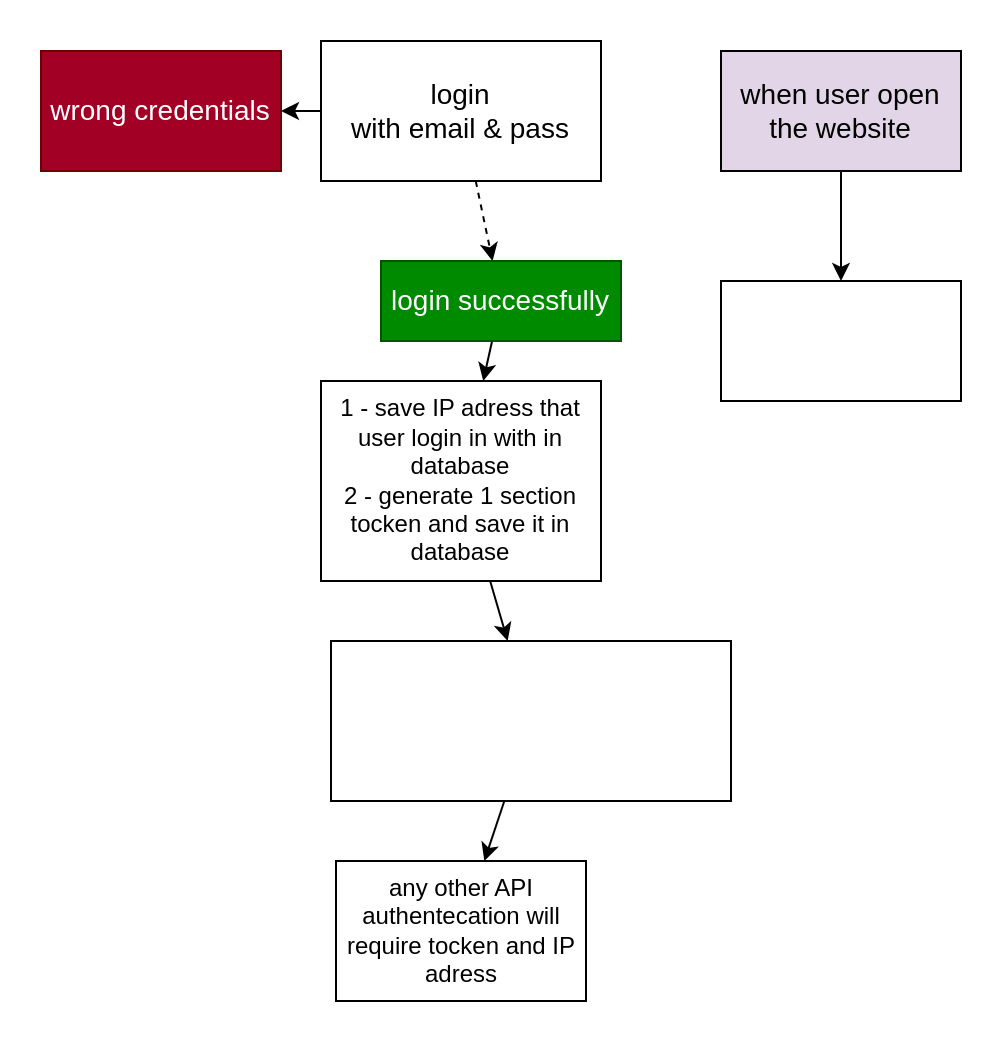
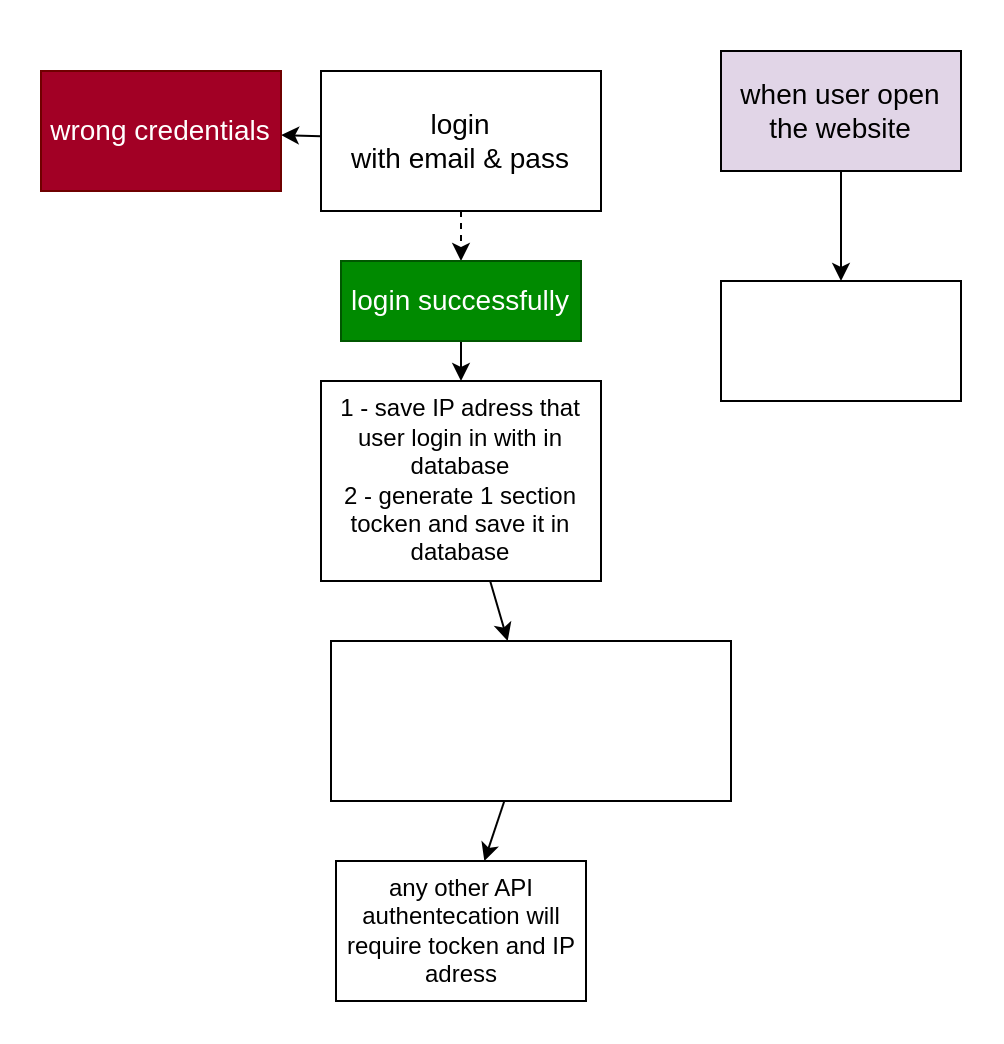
  <mxCell id="0" />
  <mxCell id="1" parent="0" />
  <mxCell id="2" value="" style="edgeStyle=none;html=1;fontSize=14;" parent="1" source="4" target="5" edge="1"><mxGeometry relative="1" as="geometry" /></mxCell>
  <mxCell id="3" value="" style="edgeStyle=none;html=1;fontSize=14;dashed=1;" parent="1" source="4" target="7" edge="1"><mxGeometry relative="1" as="geometry" /></mxCell>
- <mxCell id="4" value="&lt;font style=&quot;font-size: 14px;&quot;&gt;login&lt;br&gt;with email &amp;amp; pass&lt;/font&gt;" style="rounded=0;whiteSpace=wrap;html=1;" parent="1" vertex="1"><mxGeometry x="160" y="20" width="140" height="70" as="geometry" /></mxCell>
- <mxCell id="5" value="&lt;font style=&quot;font-size: 14px;&quot;&gt;wrong credentials&lt;/font&gt;" style="whiteSpace=wrap;html=1;rounded=0;fillColor=#a20025;fontColor=#ffffff;strokeColor=#6F0000;" parent="1" vertex="1"><mxGeometry x="20" y="25" width="120" height="60" as="geometry" /></mxCell>
+ <mxCell id="4" value="&lt;font style=&quot;font-size: 14px;&quot;&gt;login&lt;br&gt;with email &amp;amp; pass&lt;/font&gt;" style="rounded=0;whiteSpace=wrap;html=1;" parent="1" vertex="1"><mxGeometry x="160" y="35" width="140" height="70" as="geometry" /></mxCell>
+ <mxCell id="5" value="&lt;font style=&quot;font-size: 14px;&quot;&gt;wrong credentials&lt;/font&gt;" style="whiteSpace=wrap;html=1;rounded=0;fillColor=#a20025;fontColor=#ffffff;strokeColor=#6F0000;" parent="1" vertex="1"><mxGeometry x="20" y="35" width="120" height="60" as="geometry" /></mxCell>
  <mxCell id="6" value="" style="edgeStyle=none;html=1;fontSize=14;" parent="1" source="7" target="9" edge="1"><mxGeometry relative="1" as="geometry" /></mxCell>
- <mxCell id="7" value="&lt;font style=&quot;font-size: 14px;&quot;&gt;login successfully&lt;br&gt;&lt;/font&gt;" style="whiteSpace=wrap;html=1;rounded=0;fillColor=#008a00;fontColor=#ffffff;strokeColor=#005700;" parent="1" vertex="1"><mxGeometry x="190" y="130" width="120" height="40" as="geometry" /></mxCell>
+ <mxCell id="7" value="&lt;font style=&quot;font-size: 14px;&quot;&gt;login successfully&lt;br&gt;&lt;/font&gt;" style="whiteSpace=wrap;html=1;rounded=0;fillColor=#008a00;fontColor=#ffffff;strokeColor=#005700;" parent="1" vertex="1"><mxGeometry x="170" y="130" width="120" height="40" as="geometry" /></mxCell>
  <mxCell id="8" value="" style="edgeStyle=none;html=1;fontSize=14;" edge="1" parent="1" source="9" target="11"><mxGeometry relative="1" as="geometry" /></mxCell>
  <mxCell id="9" value="1 - save IP adress that user login in with in database&lt;br&gt;2 - generate 1 section tocken and save it in database" style="whiteSpace=wrap;html=1;rounded=0;align=center;" parent="1" vertex="1"><mxGeometry x="160" y="190" width="140" height="100" as="geometry" /></mxCell>
  <mxCell id="10" value="" style="edgeStyle=none;html=1;fontSize=14;" edge="1" parent="1" source="11" target="12"><mxGeometry relative="1" as="geometry" /></mxCell>
  <mxCell id="11" value="&lt;font style=&quot;font-size: 14px;&quot;&gt;&lt;span style=&quot;color: rgb(255, 255, 255); font-family: Helvetica; font-style: normal; font-variant-ligatures: normal; font-variant-caps: normal; font-weight: 400; letter-spacing: normal; orphans: 2; text-align: center; text-indent: 0px; text-transform: none; widows: 2; word-spacing: 0px; -webkit-text-stroke-width: 0px; text-decoration-thickness: initial; text-decoration-style: initial; text-decoration-color: initial; float: none; display: inline !important;&quot;&gt;send the 1 section tocken&amp;nbsp;&lt;br&gt;to Front-end&amp;nbsp;&lt;/span&gt;&lt;br&gt;&lt;/font&gt;" style="whiteSpace=wrap;html=1;rounded=0;" vertex="1" parent="1"><mxGeometry x="165" y="320" width="200" height="80" as="geometry" /></mxCell>
  <mxCell id="12" value="any other API authentecation will require tocken and IP adress" style="whiteSpace=wrap;html=1;rounded=0;" vertex="1" parent="1"><mxGeometry x="167.5" y="430" width="125" height="70" as="geometry" /></mxCell>
  <mxCell id="13" value="" style="edgeStyle=none;html=1;fontSize=14;" edge="1" parent="1" source="14" target="15"><mxGeometry relative="1" as="geometry" /></mxCell>
  <mxCell id="14" value="when user open the website" style="rounded=0;whiteSpace=wrap;html=1;labelBackgroundColor=none;fontSize=14;fillColor=#e1d5e7;" vertex="1" parent="1"><mxGeometry x="360" y="25" width="120" height="60" as="geometry" /></mxCell>
  <mxCell id="15" value="" style="whiteSpace=wrap;html=1;fontSize=14;rounded=0;labelBackgroundColor=none;" vertex="1" parent="1"><mxGeometry x="360" y="140" width="120" height="60" as="geometry" /></mxCell>
